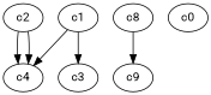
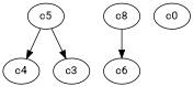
  digraph {
    fontname=Roboto
    node [fontname=Roboto]
    edge [fontname=Roboto]
-   c1 [height=0.1388889 width=0.1388889]
+   c1 [height=0.1388889 width=0.1388889 label=c5]
    c4 [height=0.1388889 width=0.1388889]
    c3 [height=0.1388889 width=0.1388889]
-   c2 [height=0.1388889 width=0.1388889]
-   c6 [height=0.1388889 width=0.1388889 label=c9]
+   c6 [height=0.1388889 width=0.1388889]
    c0 [height=0.1388889 width=0.1388889]
    n7 [height=0.1388889 label=c8 width=0.1388889]
    c1 -> c4
    c1 -> c3
-   c2 -> c4
-   c2 -> c4
    n7 -> c6
  }
